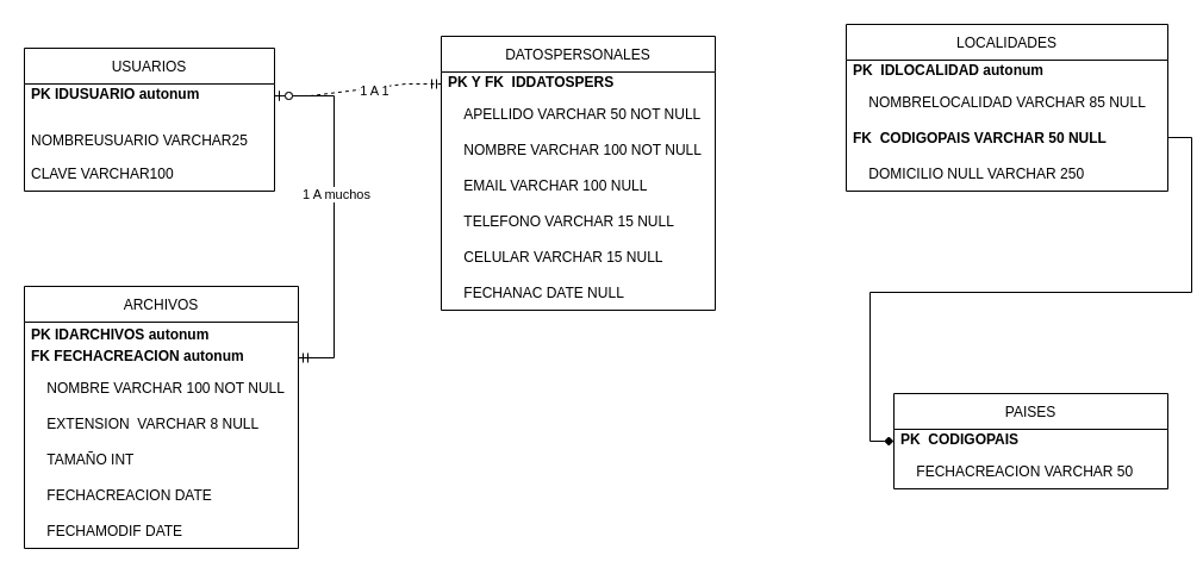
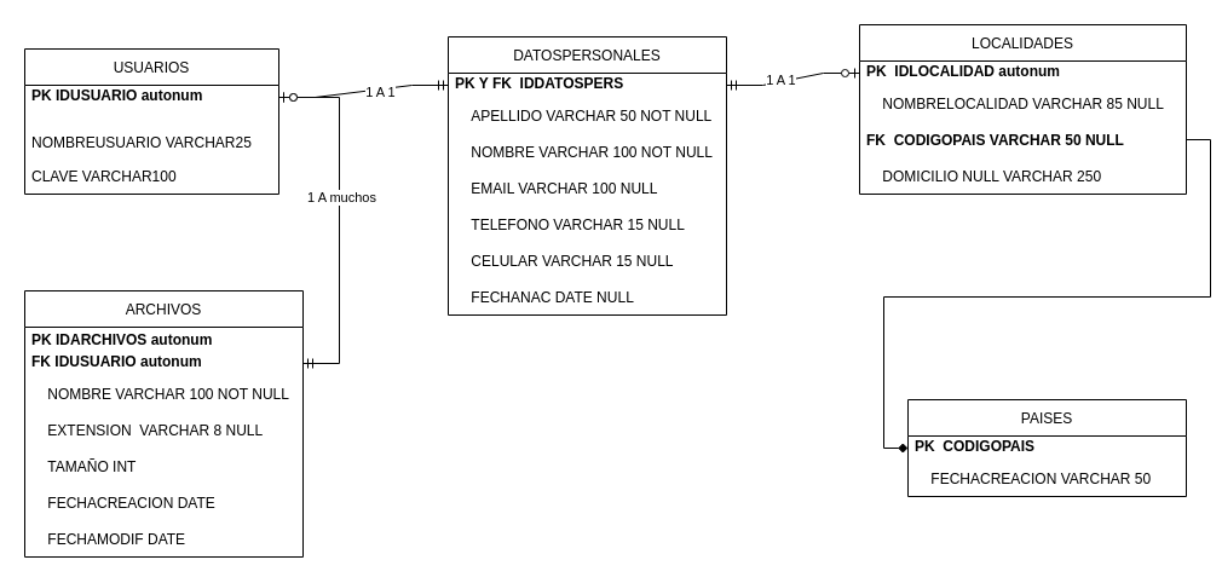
  <mxCell id="0" />
  <mxCell id="1" parent="0" />
  <mxCell id="2" value="USUARIOS" style="swimlane;fontStyle=0;childLayout=stackLayout;horizontal=1;startSize=30;horizontalStack=0;resizeParent=1;resizeParentMax=0;resizeLast=0;collapsible=1;marginBottom=0;" parent="1" vertex="1"><mxGeometry x="20" y="40" width="210" height="120" as="geometry" /></mxCell>
  <mxCell id="3" value="PK IDUSUARIO autonum&#10;" style="text;strokeColor=none;fillColor=none;align=left;verticalAlign=middle;spacingLeft=4;spacingRight=4;overflow=hidden;points=[[0,0.5],[1,0.5]];portConstraint=eastwest;rotatable=0;fontStyle=1" parent="2" vertex="1"><mxGeometry y="30" width="210" height="20" as="geometry" /></mxCell>
  <mxCell id="4" value="&#10;NOMBREUSUARIO VARCHAR25" style="text;strokeColor=none;fillColor=none;align=left;verticalAlign=middle;spacingLeft=4;spacingRight=4;overflow=hidden;points=[[0,0.5],[1,0.5]];portConstraint=eastwest;rotatable=0;" parent="2" vertex="1"><mxGeometry y="50" width="210" height="40" as="geometry" /></mxCell>
  <mxCell id="5" value="CLAVE VARCHAR100" style="text;strokeColor=none;fillColor=none;align=left;verticalAlign=middle;spacingLeft=4;spacingRight=4;overflow=hidden;points=[[0,0.5],[1,0.5]];portConstraint=eastwest;rotatable=0;" parent="2" vertex="1"><mxGeometry y="90" width="210" height="30" as="geometry" /></mxCell>
  <mxCell id="6" value="DATOSPERSONALES" style="swimlane;fontStyle=0;childLayout=stackLayout;horizontal=1;startSize=30;horizontalStack=0;resizeParent=1;resizeParentMax=0;resizeLast=0;collapsible=1;marginBottom=0;" parent="1" vertex="1"><mxGeometry x="370" y="30" width="230" height="230" as="geometry" /></mxCell>
  <mxCell id="7" value="PK Y FK  IDDATOSPERS&#10;" style="text;strokeColor=none;fillColor=none;align=left;verticalAlign=middle;spacingLeft=4;spacingRight=4;overflow=hidden;points=[[0,0.5],[1,0.5]];portConstraint=eastwest;rotatable=0;fontStyle=1" parent="6" vertex="1"><mxGeometry y="30" width="230" height="20" as="geometry" /></mxCell>
  <mxCell id="8" value="    APELLIDO VARCHAR 50 NOT NULL" style="text;strokeColor=none;fillColor=none;align=left;verticalAlign=middle;spacingLeft=4;spacingRight=4;overflow=hidden;points=[[0,0.5],[1,0.5]];portConstraint=eastwest;rotatable=0;" parent="6" vertex="1"><mxGeometry y="50" width="230" height="30" as="geometry" /></mxCell>
  <mxCell id="9" value="    NOMBRE VARCHAR 100 NOT NULL" style="text;strokeColor=none;fillColor=none;align=left;verticalAlign=middle;spacingLeft=4;spacingRight=4;overflow=hidden;points=[[0,0.5],[1,0.5]];portConstraint=eastwest;rotatable=0;" parent="6" vertex="1"><mxGeometry y="80" width="230" height="30" as="geometry" /></mxCell>
  <mxCell id="10" value="    EMAIL VARCHAR 100 NULL" style="text;strokeColor=none;fillColor=none;align=left;verticalAlign=middle;spacingLeft=4;spacingRight=4;overflow=hidden;points=[[0,0.5],[1,0.5]];portConstraint=eastwest;rotatable=0;" parent="6" vertex="1"><mxGeometry y="110" width="230" height="30" as="geometry" /></mxCell>
  <mxCell id="11" value="    TELEFONO VARCHAR 15 NULL" style="text;strokeColor=none;fillColor=none;align=left;verticalAlign=middle;spacingLeft=4;spacingRight=4;overflow=hidden;points=[[0,0.5],[1,0.5]];portConstraint=eastwest;rotatable=0;" parent="6" vertex="1"><mxGeometry y="140" width="230" height="30" as="geometry" /></mxCell>
  <mxCell id="12" value="    CELULAR VARCHAR 15 NULL" style="text;strokeColor=none;fillColor=none;align=left;verticalAlign=middle;spacingLeft=4;spacingRight=4;overflow=hidden;points=[[0,0.5],[1,0.5]];portConstraint=eastwest;rotatable=0;" parent="6" vertex="1"><mxGeometry y="170" width="230" height="30" as="geometry" /></mxCell>
  <mxCell id="13" value="    FECHANAC DATE NULL" style="text;strokeColor=none;fillColor=none;align=left;verticalAlign=middle;spacingLeft=4;spacingRight=4;overflow=hidden;points=[[0,0.5],[1,0.5]];portConstraint=eastwest;rotatable=0;fontStyle=0" parent="6" vertex="1"><mxGeometry y="200" width="230" height="30" as="geometry" /></mxCell>
  <mxCell id="14" value="LOCALIDADES" style="swimlane;fontStyle=0;childLayout=stackLayout;horizontal=1;startSize=30;horizontalStack=0;resizeParent=1;resizeParentMax=0;resizeLast=0;collapsible=1;marginBottom=0;" parent="1" vertex="1"><mxGeometry x="710" y="20" width="270" height="140" as="geometry" /></mxCell>
  <mxCell id="15" value="PK  IDLOCALIDAD autonum&#10;" style="text;strokeColor=none;fillColor=none;align=left;verticalAlign=middle;spacingLeft=4;spacingRight=4;overflow=hidden;points=[[0,0.5],[1,0.5]];portConstraint=eastwest;rotatable=0;fontStyle=1" parent="14" vertex="1"><mxGeometry y="30" width="270" height="20" as="geometry" /></mxCell>
  <mxCell id="16" value="    NOMBRELOCALIDAD VARCHAR 85 NULL" style="text;strokeColor=none;fillColor=none;align=left;verticalAlign=middle;spacingLeft=4;spacingRight=4;overflow=hidden;points=[[0,0.5],[1,0.5]];portConstraint=eastwest;rotatable=0;" parent="14" vertex="1"><mxGeometry y="50" width="270" height="30" as="geometry" /></mxCell>
  <mxCell id="17" value="FK  CODIGOPAIS VARCHAR 50 NULL" style="text;strokeColor=none;fillColor=none;align=left;verticalAlign=middle;spacingLeft=4;spacingRight=4;overflow=hidden;points=[[0,0.5],[1,0.5]];portConstraint=eastwest;rotatable=0;fontStyle=1" parent="14" vertex="1"><mxGeometry y="80" width="270" height="30" as="geometry" /></mxCell>
  <mxCell id="18" value="    DOMICILIO NULL VARCHAR 250" style="text;strokeColor=none;fillColor=none;align=left;verticalAlign=middle;spacingLeft=4;spacingRight=4;overflow=hidden;points=[[0,0.5],[1,0.5]];portConstraint=eastwest;rotatable=0;" parent="14" vertex="1"><mxGeometry y="110" width="270" height="30" as="geometry" /></mxCell>
  <mxCell id="19" value="PAISES" style="swimlane;fontStyle=0;childLayout=stackLayout;horizontal=1;startSize=30;horizontalStack=0;resizeParent=1;resizeParentMax=0;resizeLast=0;collapsible=1;marginBottom=0;" parent="1" vertex="1"><mxGeometry x="750" y="330" width="230" height="80" as="geometry" /></mxCell>
  <mxCell id="20" value="PK  CODIGOPAIS &#10;" style="text;strokeColor=none;fillColor=none;align=left;verticalAlign=middle;spacingLeft=4;spacingRight=4;overflow=hidden;points=[[0,0.5],[1,0.5]];portConstraint=eastwest;rotatable=0;fontStyle=1" parent="19" vertex="1"><mxGeometry y="30" width="230" height="20" as="geometry" /></mxCell>
  <mxCell id="21" value="    FECHACREACION VARCHAR 50" style="text;strokeColor=none;fillColor=none;align=left;verticalAlign=middle;spacingLeft=4;spacingRight=4;overflow=hidden;points=[[0,0.5],[1,0.5]];portConstraint=eastwest;rotatable=0;" parent="19" vertex="1"><mxGeometry y="50" width="230" height="30" as="geometry" /></mxCell>
  <mxCell id="22" value="ARCHIVOS" style="swimlane;fontStyle=0;childLayout=stackLayout;horizontal=1;startSize=30;horizontalStack=0;resizeParent=1;resizeParentMax=0;resizeLast=0;collapsible=1;marginBottom=0;" parent="1" vertex="1"><mxGeometry x="20" y="240" width="230" height="220" as="geometry" /></mxCell>
  <mxCell id="23" value="PK IDARCHIVOS autonum" style="text;strokeColor=none;fillColor=none;align=left;verticalAlign=middle;spacingLeft=4;spacingRight=4;overflow=hidden;points=[[0,0.5],[1,0.5]];portConstraint=eastwest;rotatable=0;fontStyle=1" parent="22" vertex="1"><mxGeometry y="30" width="230" height="20" as="geometry" /></mxCell>
- <mxCell id="24" value="FK FECHACREACION autonum&#10;" style="text;strokeColor=none;fillColor=none;align=left;verticalAlign=middle;spacingLeft=4;spacingRight=4;overflow=hidden;points=[[0,0.5],[1,0.5]];portConstraint=eastwest;rotatable=0;fontStyle=1" vertex="1" parent="22"><mxGeometry y="50" width="230" height="20" as="geometry" /></mxCell>
+ <mxCell id="24" value="FK IDUSUARIO autonum&#10;" style="text;strokeColor=none;fillColor=none;align=left;verticalAlign=middle;spacingLeft=4;spacingRight=4;overflow=hidden;points=[[0,0.5],[1,0.5]];portConstraint=eastwest;rotatable=0;fontStyle=1" vertex="1" parent="22"><mxGeometry y="50" width="230" height="20" as="geometry" /></mxCell>
  <mxCell id="25" value="    NOMBRE VARCHAR 100 NOT NULL" style="text;strokeColor=none;fillColor=none;align=left;verticalAlign=middle;spacingLeft=4;spacingRight=4;overflow=hidden;points=[[0,0.5],[1,0.5]];portConstraint=eastwest;rotatable=0;" parent="22" vertex="1"><mxGeometry y="70" width="230" height="30" as="geometry" /></mxCell>
  <mxCell id="26" value="    EXTENSION  VARCHAR 8 NULL" style="text;strokeColor=none;fillColor=none;align=left;verticalAlign=middle;spacingLeft=4;spacingRight=4;overflow=hidden;points=[[0,0.5],[1,0.5]];portConstraint=eastwest;rotatable=0;" parent="22" vertex="1"><mxGeometry y="100" width="230" height="30" as="geometry" /></mxCell>
  <mxCell id="27" value="    TAMAÑO INT" style="text;strokeColor=none;fillColor=none;align=left;verticalAlign=middle;spacingLeft=4;spacingRight=4;overflow=hidden;points=[[0,0.5],[1,0.5]];portConstraint=eastwest;rotatable=0;" parent="22" vertex="1"><mxGeometry y="130" width="230" height="30" as="geometry" /></mxCell>
  <mxCell id="28" value="    FECHACREACION DATE" style="text;strokeColor=none;fillColor=none;align=left;verticalAlign=middle;spacingLeft=4;spacingRight=4;overflow=hidden;points=[[0,0.5],[1,0.5]];portConstraint=eastwest;rotatable=0;" parent="22" vertex="1"><mxGeometry y="160" width="230" height="30" as="geometry" /></mxCell>
  <mxCell id="29" value="    FECHAMODIF DATE" style="text;strokeColor=none;fillColor=none;align=left;verticalAlign=middle;spacingLeft=4;spacingRight=4;overflow=hidden;points=[[0,0.5],[1,0.5]];portConstraint=eastwest;rotatable=0;fontStyle=0" parent="22" vertex="1"><mxGeometry y="190" width="230" height="30" as="geometry" /></mxCell>
  <mxCell id="30" style="edgeStyle=orthogonalEdgeStyle;rounded=0;orthogonalLoop=1;jettySize=auto;html=1;endArrow=diamond;" parent="1" source="17" target="20" edge="1"><mxGeometry relative="1" as="geometry"><mxPoint x="530" y="390" as="targetPoint" /></mxGeometry></mxCell>
  <mxCell id="31" value="" style="edgeStyle=entityRelationEdgeStyle;fontSize=12;html=1;endArrow=ERzeroToOne;startArrow=ERmandOne;rounded=0;" edge="1" parent="1" source="24" target="3"><mxGeometry width="100" height="100" relative="1" as="geometry"><mxPoint x="249.54" y="292.18" as="sourcePoint" /><mxPoint x="580" y="200" as="targetPoint" /></mxGeometry></mxCell>
  <mxCell id="32" value="1 A muchos" style="edgeLabel;html=1;align=center;verticalAlign=middle;resizable=0;points=[];" vertex="1" connectable="0" parent="31"><mxGeometry x="0.123" y="-1" relative="1" as="geometry"><mxPoint as="offset" /></mxGeometry></mxCell>
- <mxCell id="33" value="" style="edgeStyle=entityRelationEdgeStyle;fontSize=12;html=1;endArrow=ERzeroToOne;startArrow=ERmandOne;rounded=0;dashed=1;" edge="1" parent="1" source="7" target="3"><mxGeometry width="100" height="100" relative="1" as="geometry"><mxPoint x="259.54" y="302.18" as="sourcePoint" /><mxPoint x="260" y="90" as="targetPoint" /></mxGeometry></mxCell>
+ <mxCell id="33" value="" style="edgeStyle=entityRelationEdgeStyle;fontSize=12;html=1;endArrow=ERzeroToOne;startArrow=ERmandOne;rounded=0;" edge="1" parent="1" source="7" target="3"><mxGeometry width="100" height="100" relative="1" as="geometry"><mxPoint x="259.54" y="302.18" as="sourcePoint" /><mxPoint x="260" y="90" as="targetPoint" /></mxGeometry></mxCell>
  <mxCell id="34" value="1 A 1" style="edgeLabel;html=1;align=center;verticalAlign=middle;resizable=0;points=[];" vertex="1" connectable="0" parent="33"><mxGeometry x="-0.19" y="2" relative="1" as="geometry"><mxPoint as="offset" /></mxGeometry></mxCell>
+ <mxCell id="35" value="" style="edgeStyle=entityRelationEdgeStyle;fontSize=12;html=1;endArrow=ERzeroToOne;startArrow=ERmandOne;rounded=0;" edge="1" parent="1" source="7" target="15"><mxGeometry width="100" height="100" relative="1" as="geometry"><mxPoint x="650" y="130" as="sourcePoint" /><mxPoint x="530" y="140" as="targetPoint" /></mxGeometry></mxCell>
+ <mxCell id="36" value="1 A 1" style="edgeLabel;html=1;align=center;verticalAlign=middle;resizable=0;points=[];" vertex="1" connectable="0" parent="35"><mxGeometry x="-0.19" y="2" relative="1" as="geometry"><mxPoint as="offset" /></mxGeometry></mxCell>
